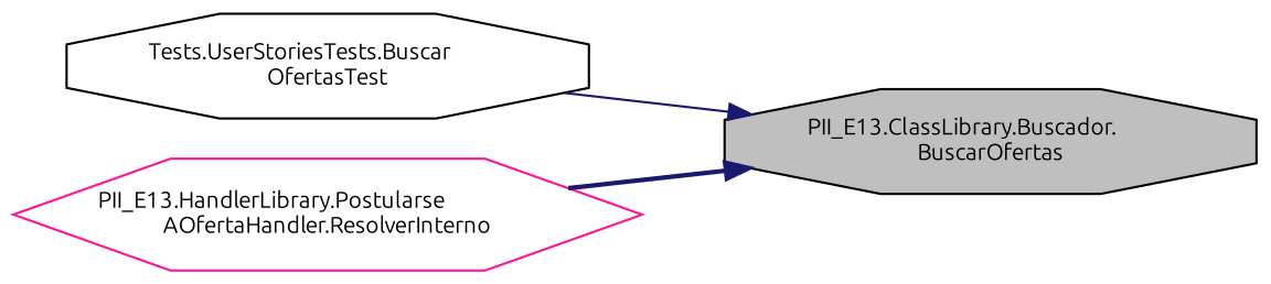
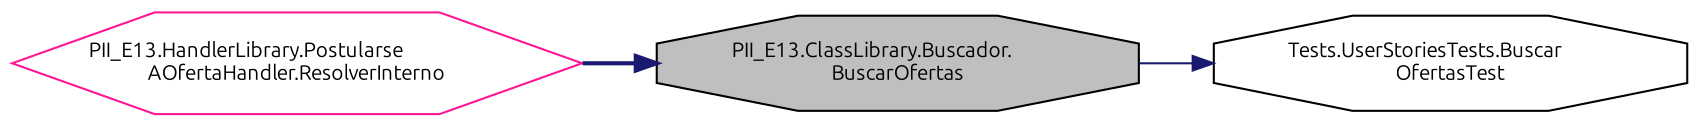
  digraph {
    rankdir=RL
    fontname=Ubuntu
    node [color=black fillcolor=white fontname=Ubuntu fontsize=10 shape=octagon style=filled]
    edge [color=midnightblue dir=back fontname=Ubuntu fontsize=10 labelfontname=Helvetica labelfontsize=10]
    n1 [fillcolor=grey75 fontcolor=black height=0.2 label="PII_E13.ClassLibrary.Buscador.\lBuscarOfertas" width=0.4]
    n2 [height=0.2 label="Tests.UserStoriesTests.Buscar\lOfertasTest" width=0.4]
    n3 [color=deeppink height=0.2 label="PII_E13.HandlerLibrary.Postularse\lAOfertaHandler.ResolverInterno" shape=hexagon width=0.4]
-   n1 -> n2 [style=solid]
+   n2 -> n1 [style=solid]
    n1 -> n3 [style=bold]
  }
